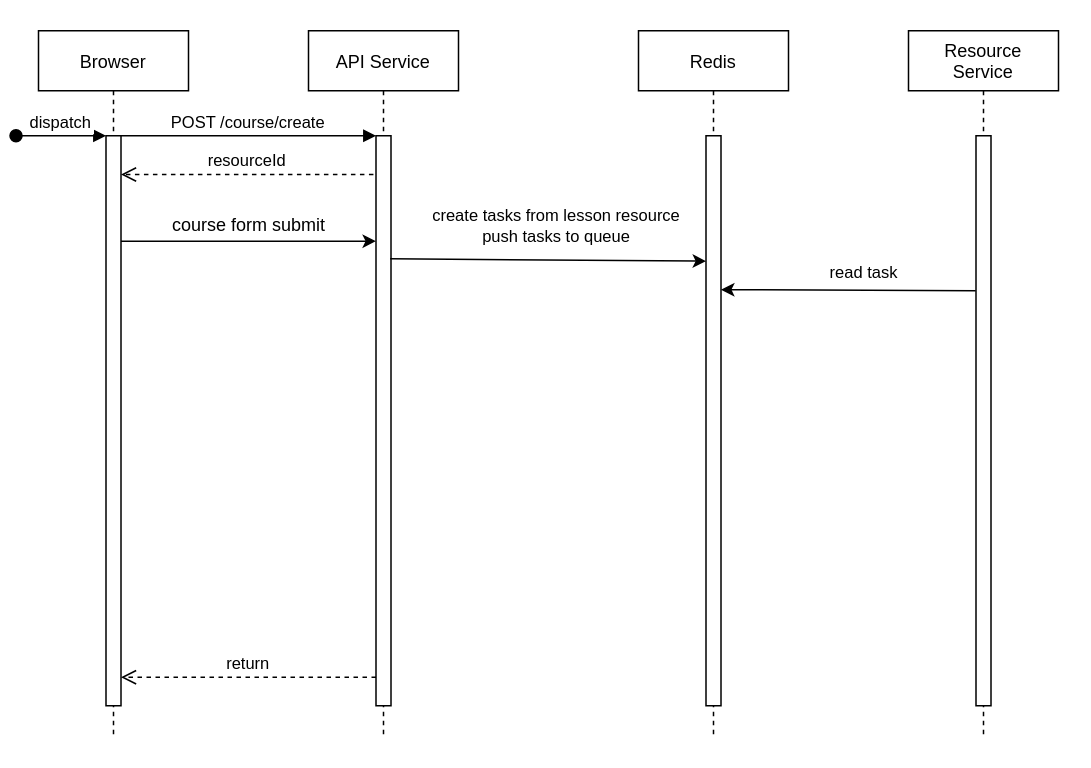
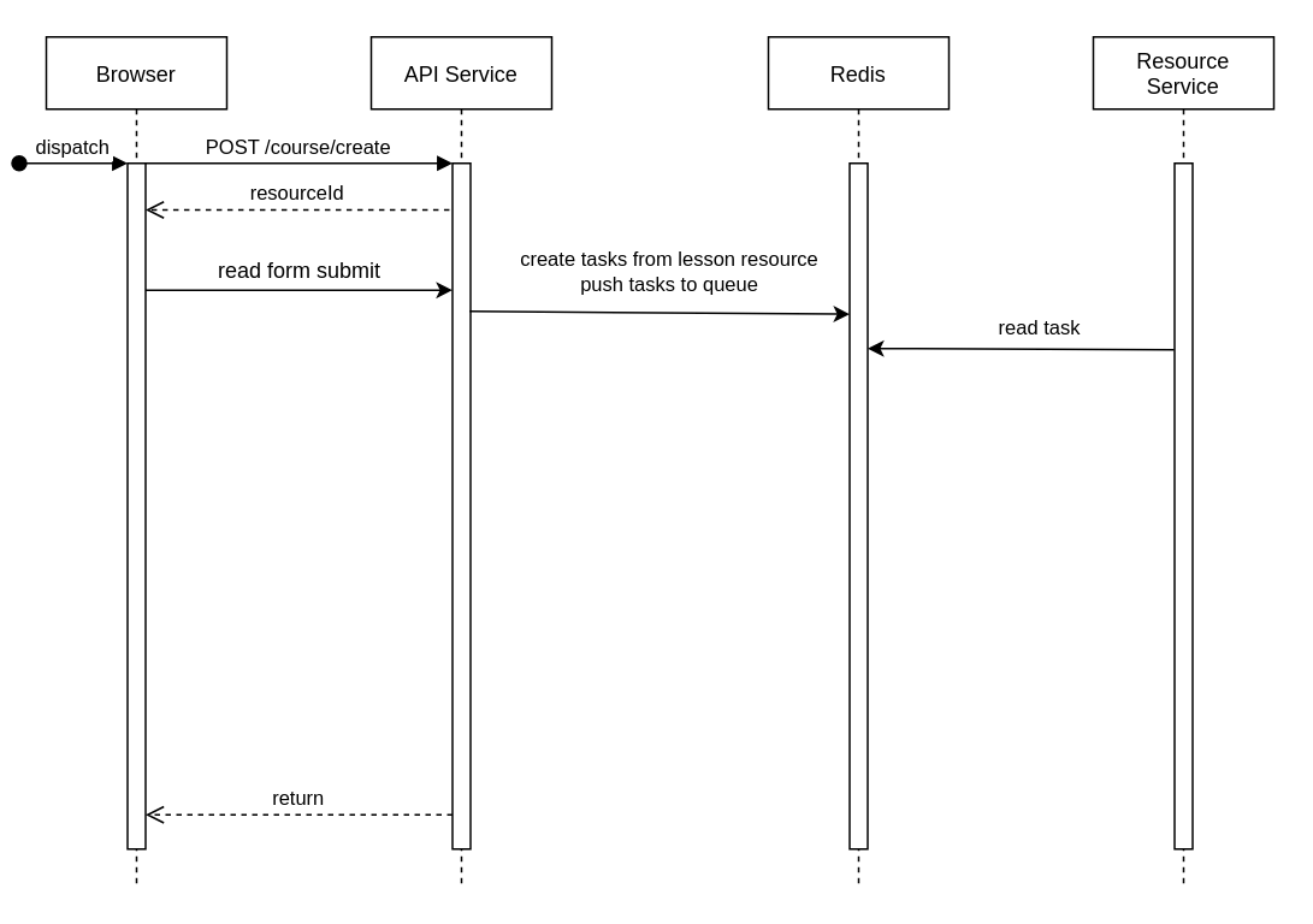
  <mxCell id="0" />
  <mxCell id="1" parent="0" />
  <mxCell id="2" value="Browser" style="shape=umlLifeline;perimeter=lifelinePerimeter;container=1;collapsible=0;recursiveResize=0;rounded=0;shadow=0;strokeWidth=1;" parent="1" vertex="1"><mxGeometry x="20" y="20" width="100" height="470" as="geometry" /></mxCell>
  <mxCell id="3" value="" style="points=[];perimeter=orthogonalPerimeter;rounded=0;shadow=0;strokeWidth=1;" parent="2" vertex="1"><mxGeometry x="45" y="70" width="10" height="380" as="geometry" /></mxCell>
  <mxCell id="4" value="dispatch" style="verticalAlign=bottom;startArrow=oval;endArrow=block;startSize=8;shadow=0;strokeWidth=1;" parent="2" target="3" edge="1"><mxGeometry relative="1" as="geometry"><mxPoint x="-15" y="70" as="sourcePoint" /></mxGeometry></mxCell>
  <mxCell id="5" value="API Service" style="shape=umlLifeline;perimeter=lifelinePerimeter;container=1;collapsible=0;recursiveResize=0;rounded=0;shadow=0;strokeWidth=1;" parent="1" vertex="1"><mxGeometry x="200" y="20" width="100" height="470" as="geometry" /></mxCell>
  <mxCell id="6" value="" style="points=[];perimeter=orthogonalPerimeter;rounded=0;shadow=0;strokeWidth=1;" parent="5" vertex="1"><mxGeometry x="45" y="70" width="10" height="380" as="geometry" /></mxCell>
  <mxCell id="7" value="return" style="verticalAlign=bottom;endArrow=open;dashed=1;endSize=8;exitX=0;exitY=0.95;shadow=0;strokeWidth=1;" parent="1" source="6" target="3" edge="1"><mxGeometry relative="1" as="geometry"><mxPoint x="175" y="176" as="targetPoint" /></mxGeometry></mxCell>
  <mxCell id="8" value="POST /course/create" style="verticalAlign=bottom;endArrow=block;entryX=0;entryY=0;shadow=0;strokeWidth=1;" parent="1" source="3" target="6" edge="1"><mxGeometry relative="1" as="geometry"><mxPoint x="175" y="100" as="sourcePoint" /></mxGeometry></mxCell>
  <mxCell id="9" value="Redis" style="shape=umlLifeline;perimeter=lifelinePerimeter;container=1;collapsible=0;recursiveResize=0;rounded=0;shadow=0;strokeWidth=1;" vertex="1" parent="1"><mxGeometry x="420" y="20" width="100" height="470" as="geometry" /></mxCell>
  <mxCell id="10" value="" style="points=[];perimeter=orthogonalPerimeter;rounded=0;shadow=0;strokeWidth=1;" vertex="1" parent="9"><mxGeometry x="45" y="70" width="10" height="380" as="geometry" /></mxCell>
  <mxCell id="11" value="Resource&#10;Service" style="shape=umlLifeline;perimeter=lifelinePerimeter;container=1;collapsible=0;recursiveResize=0;rounded=0;shadow=0;strokeWidth=1;" vertex="1" parent="1"><mxGeometry x="600" y="20" width="100" height="470" as="geometry" /></mxCell>
  <mxCell id="12" value="" style="points=[];perimeter=orthogonalPerimeter;rounded=0;shadow=0;strokeWidth=1;" vertex="1" parent="11"><mxGeometry x="45" y="70" width="10" height="380" as="geometry" /></mxCell>
  <mxCell id="13" value="resourceId" style="verticalAlign=bottom;endArrow=open;dashed=1;endSize=8;exitX=-0.171;exitY=0.068;shadow=0;strokeWidth=1;exitDx=0;exitDy=0;exitPerimeter=0;" edge="1" parent="1" source="6" target="3"><mxGeometry relative="1" as="geometry"><mxPoint x="90" y="120" as="targetPoint" /><mxPoint x="240" y="120" as="sourcePoint" /></mxGeometry></mxCell>
  <mxCell id="14" value="" style="endArrow=classic;html=1;rounded=0;entryX=0;entryY=0.185;entryDx=0;entryDy=0;entryPerimeter=0;" edge="1" parent="1" source="3" target="6"><mxGeometry width="50" height="50" relative="1" as="geometry"><mxPoint x="310" y="290" as="sourcePoint" /><mxPoint x="240" y="160" as="targetPoint" /></mxGeometry></mxCell>
- <mxCell id="15" value="course form submit" style="text;html=1;align=center;verticalAlign=middle;resizable=0;points=[];autosize=1;strokeColor=none;fillColor=none;" vertex="1" parent="1"><mxGeometry x="95" y="135" width="130" height="30" as="geometry" /></mxCell>
+ <mxCell id="15" value="read form submit" style="text;html=1;align=center;verticalAlign=middle;resizable=0;points=[];autosize=1;strokeColor=none;fillColor=none;" vertex="1" parent="1"><mxGeometry x="95" y="135" width="130" height="30" as="geometry" /></mxCell>
  <mxCell id="16" value="" style="endArrow=classic;html=1;rounded=0;entryX=0.007;entryY=0.22;entryDx=0;entryDy=0;entryPerimeter=0;exitX=0.948;exitY=0.216;exitDx=0;exitDy=0;exitPerimeter=0;" edge="1" parent="1" source="6" target="10"><mxGeometry width="50" height="50" relative="1" as="geometry"><mxPoint x="252" y="174.84" as="sourcePoint" /><mxPoint x="462.86" y="174.84" as="targetPoint" /></mxGeometry></mxCell>
  <mxCell id="17" value="create tasks from lesson resource&lt;br&gt;push tasks to queue" style="edgeLabel;html=1;align=center;verticalAlign=middle;resizable=0;points=[];" vertex="1" connectable="0" parent="16"><mxGeometry x="-0.074" y="2" relative="1" as="geometry"><mxPoint x="12" y="-21" as="offset" /></mxGeometry></mxCell>
  <mxCell id="18" value="" style="endArrow=classic;html=1;rounded=0;entryX=0.999;entryY=0.27;entryDx=0;entryDy=0;entryPerimeter=0;exitX=-0.022;exitY=0.272;exitDx=0;exitDy=0;exitPerimeter=0;" edge="1" parent="1" source="12" target="10"><mxGeometry width="50" height="50" relative="1" as="geometry"><mxPoint x="380" y="190" as="sourcePoint" /><mxPoint x="430" y="140" as="targetPoint" /></mxGeometry></mxCell>
  <mxCell id="19" value="read task" style="edgeLabel;html=1;align=center;verticalAlign=middle;resizable=0;points=[];" vertex="1" connectable="0" parent="18"><mxGeometry x="-0.254" y="1" relative="1" as="geometry"><mxPoint x="-12" y="-14" as="offset" /></mxGeometry></mxCell>
